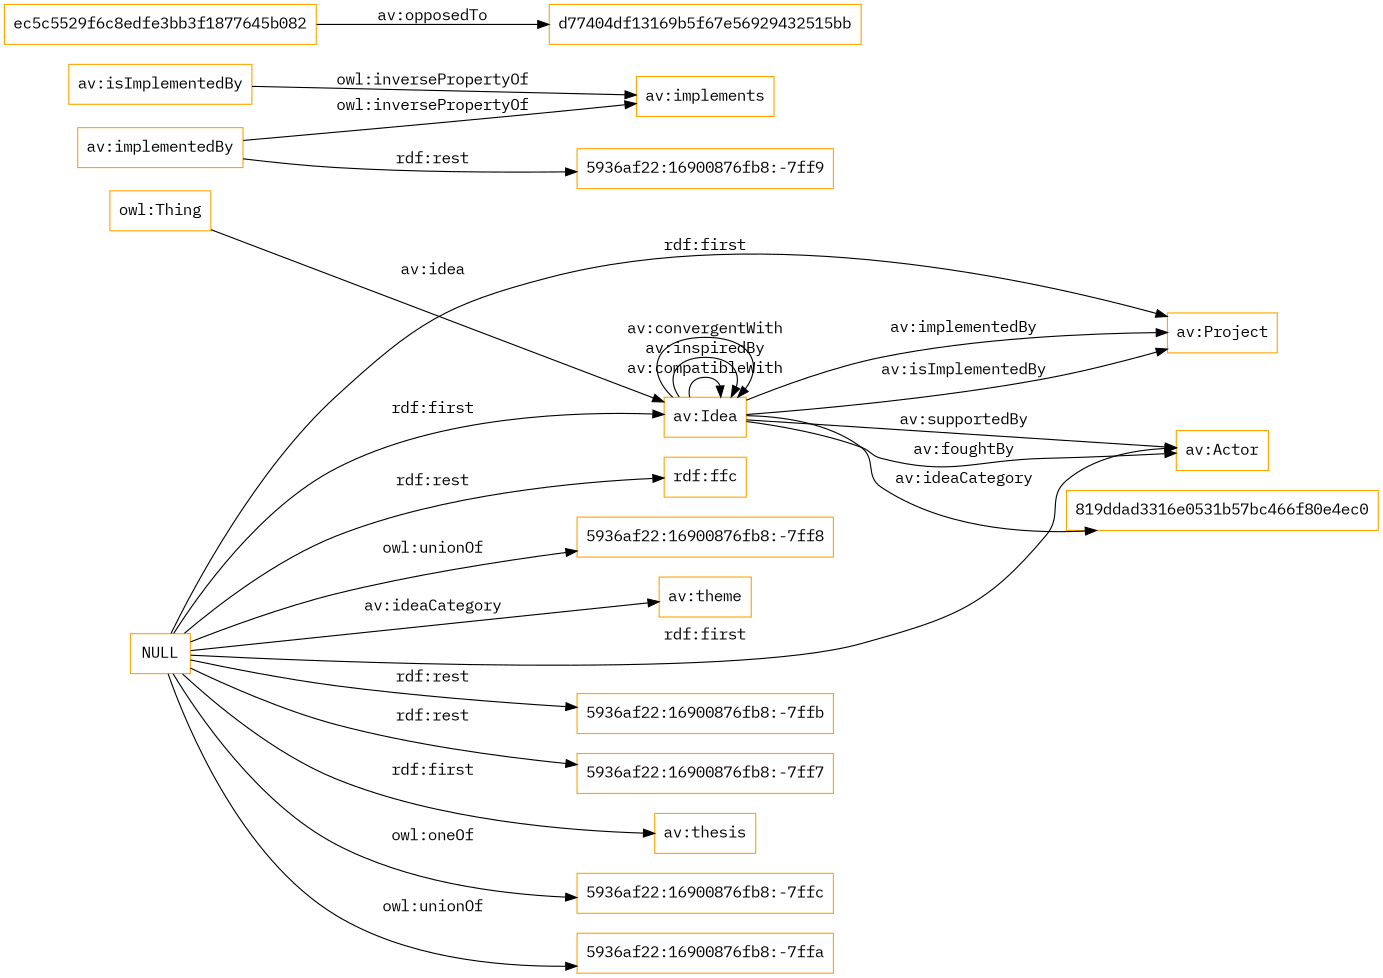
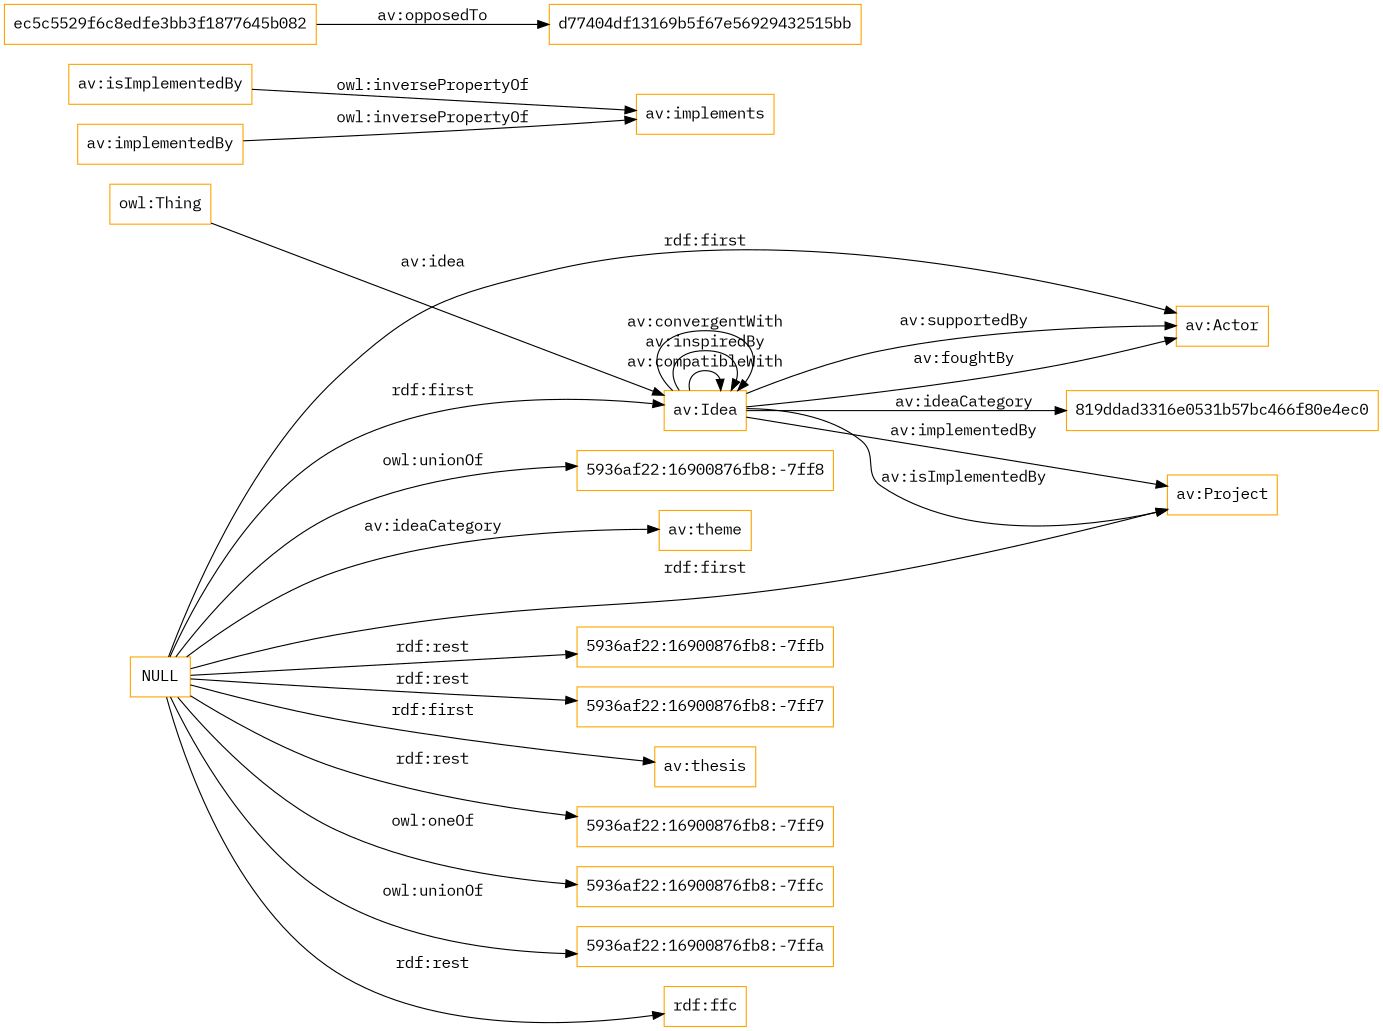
  digraph {
    fontname="IBM Plex Mono"
    rankdir=LR
    node [color=orange fontname="IBM Plex Mono" shape=rectangle]
    edge [fontname="IBM Plex Mono"]
    "av:Idea"
    "av:Project"
    "av:Actor"
    "819ddad3316e0531b57bc466f80e4ec0"
    "av:isImplementedBy"
    "av:implements"
    "av:implementedBy"
    NULL
    "5936af22:16900876fb8:-7ffb"
    "5936af22:16900876fb8:-7ff7"
    "av:thesis"
    "5936af22:16900876fb8:-7ff9"
    "5936af22:16900876fb8:-7ffc"
    "5936af22:16900876fb8:-7ffa"
    n15 [label="rdf:ffc"]
    "5936af22:16900876fb8:-7ff8"
    "av:theme"
    ec5c5529f6c8edfe3bb3f1877645b082
    d77404df13169b5f67e56929432515bb
    "owl:Thing"
    "av:Idea" -> "av:Idea" [label="av:compatibleWith"]
    "av:Idea" -> "av:Idea" [label="av:inspiredBy"]
    "av:Idea" -> "av:Idea" [label="av:convergentWith"]
    "av:Idea" -> "av:Project" [label="av:implementedBy"]
    "av:Idea" -> "av:Project" [label="av:isImplementedBy"]
    "av:Idea" -> "av:Actor" [label="av:foughtBy"]
    "av:Idea" -> "av:Actor" [label="av:supportedBy"]
    "av:Idea" -> "819ddad3316e0531b57bc466f80e4ec0" [label="av:ideaCategory"]
    "av:isImplementedBy" -> "av:implements" [label="owl:inversePropertyOf"]
    "av:implementedBy" -> "av:implements" [label="owl:inversePropertyOf"]
    NULL -> "av:Idea" [label="rdf:first"]
    NULL -> "av:Project" [label="rdf:first"]
    NULL -> "av:Actor" [label="rdf:first"]
    NULL -> "5936af22:16900876fb8:-7ffb" [label="rdf:rest"]
    NULL -> "5936af22:16900876fb8:-7ff7" [label="rdf:rest"]
    NULL -> "av:thesis" [label="rdf:first"]
-   "av:implementedBy" -> "5936af22:16900876fb8:-7ff9" [label="rdf:rest"]
+   NULL -> "5936af22:16900876fb8:-7ff9" [label="rdf:rest"]
    NULL -> "5936af22:16900876fb8:-7ffc" [label="owl:oneOf"]
    NULL -> "5936af22:16900876fb8:-7ffa" [label="owl:unionOf"]
    NULL -> n15 [label="rdf:rest"]
    NULL -> "5936af22:16900876fb8:-7ff8" [label="owl:unionOf"]
    NULL -> "av:theme" [label="av:ideaCategory"]
    ec5c5529f6c8edfe3bb3f1877645b082 -> d77404df13169b5f67e56929432515bb [label="av:opposedTo"]
    "owl:Thing" -> "av:Idea" [label="av:idea"]
  }
